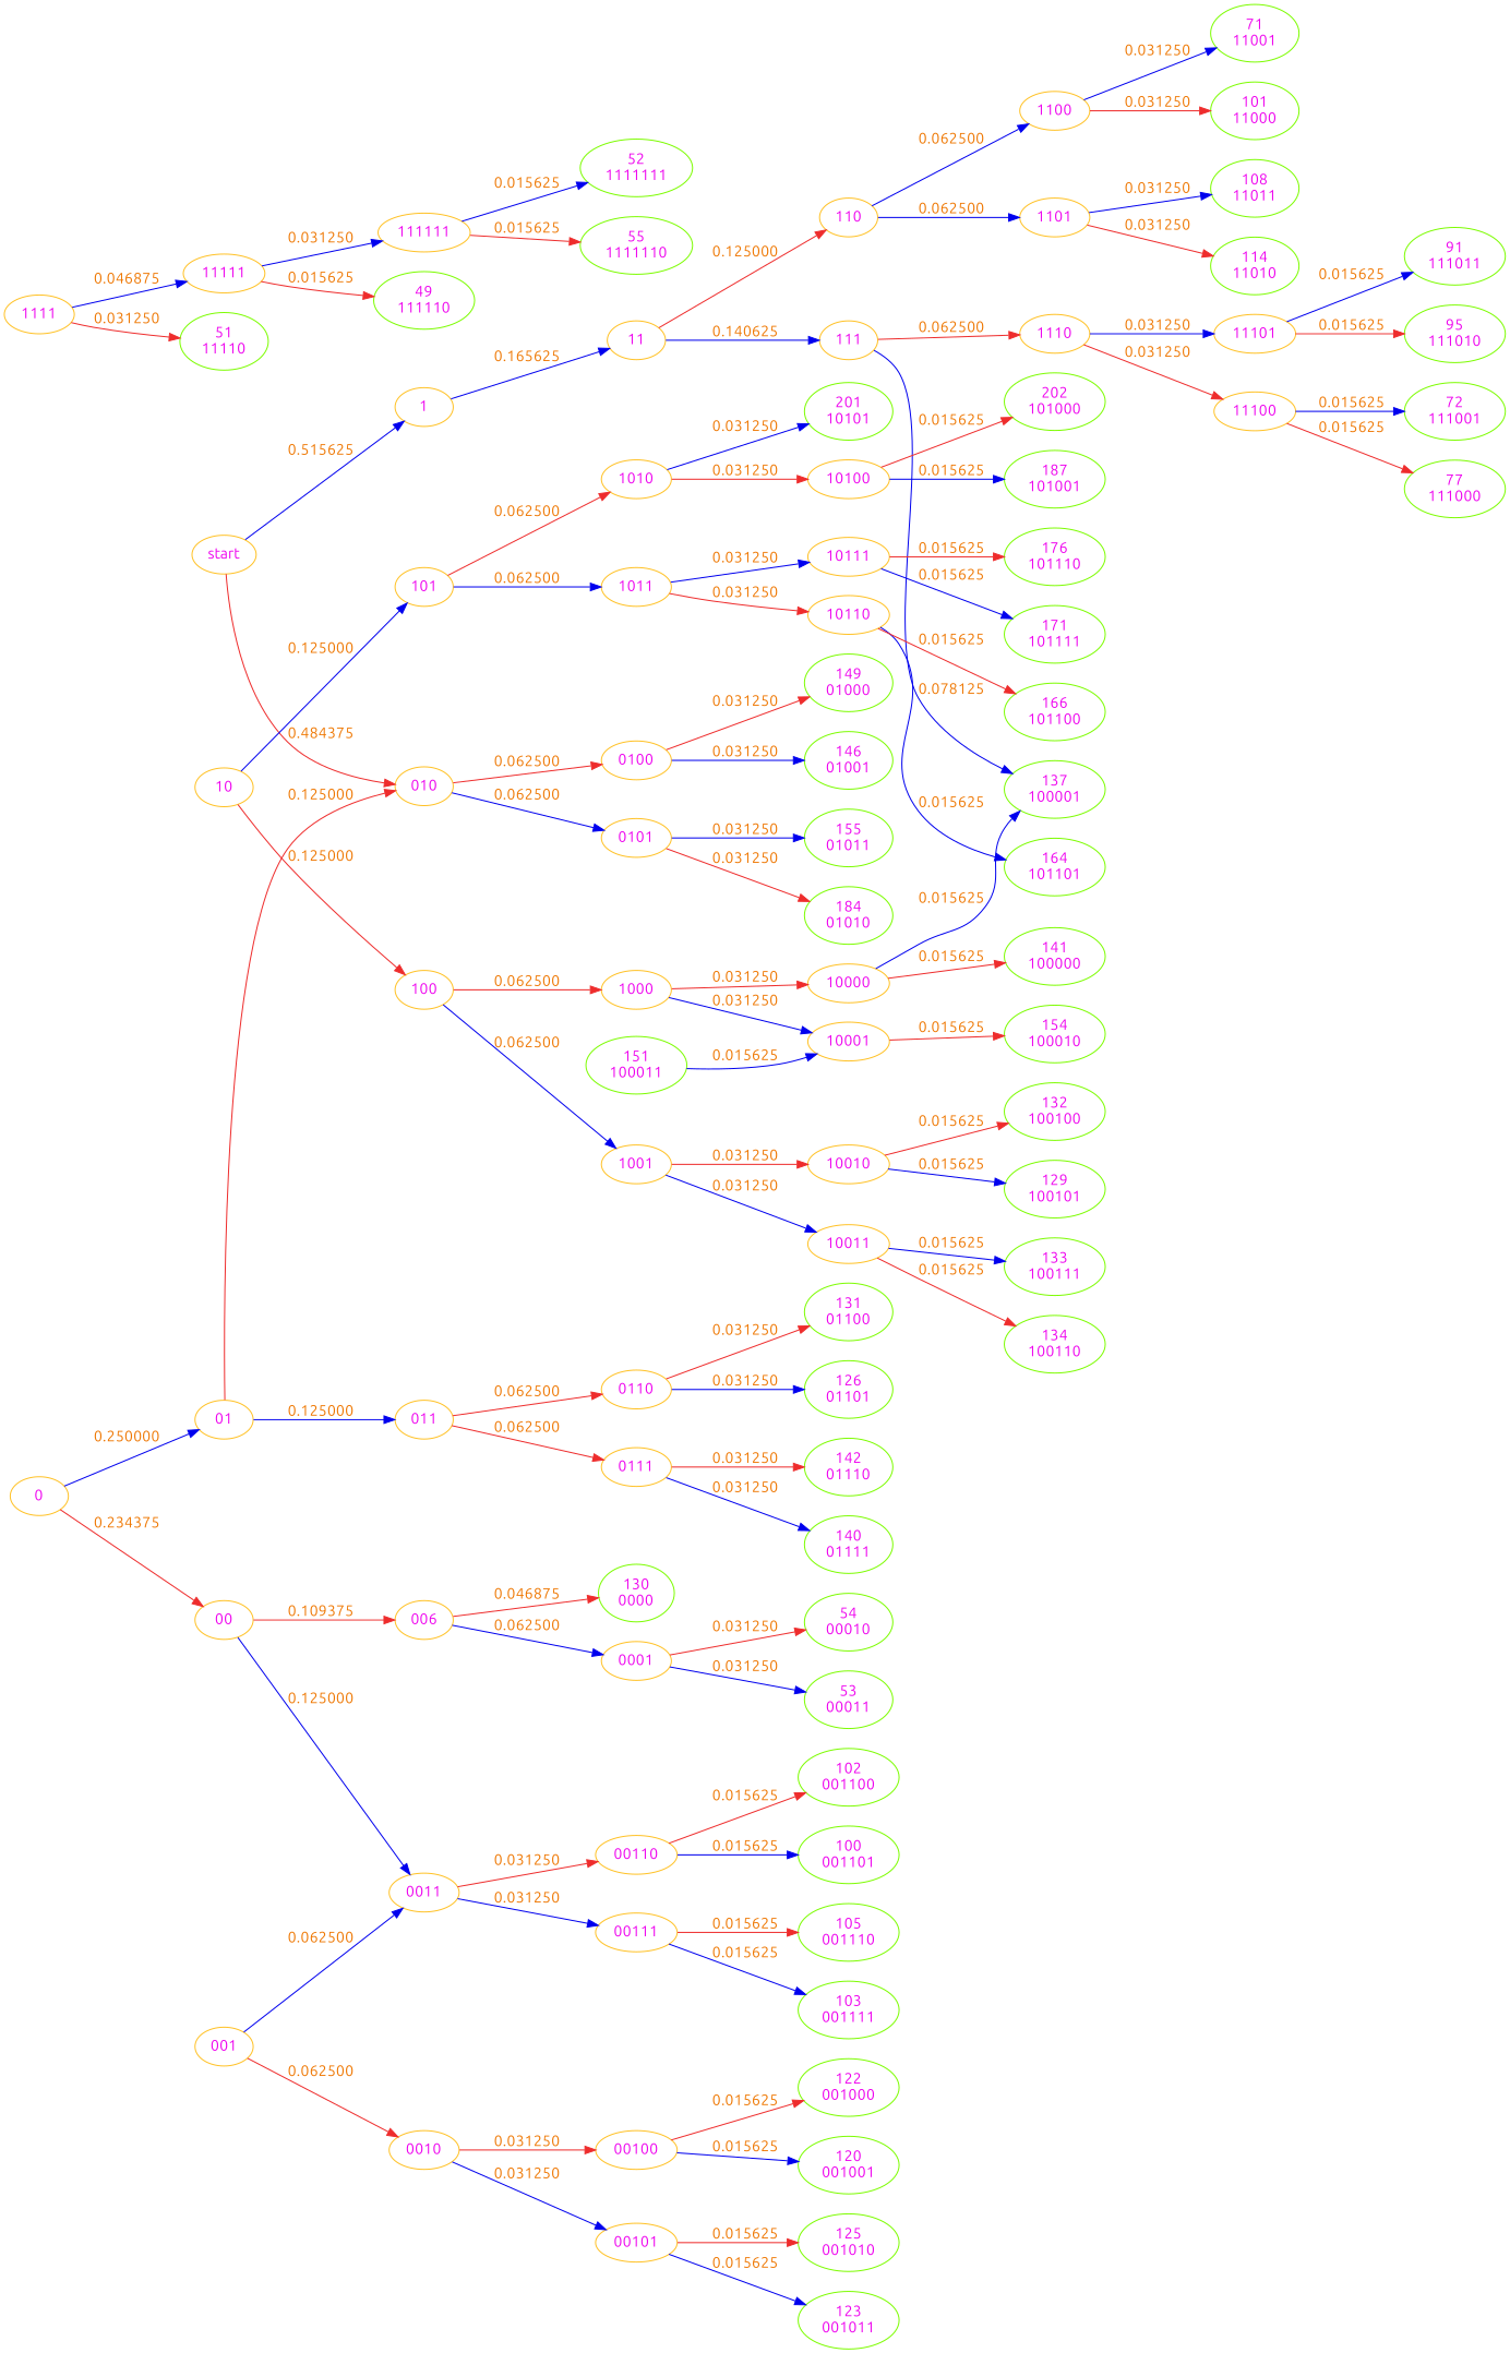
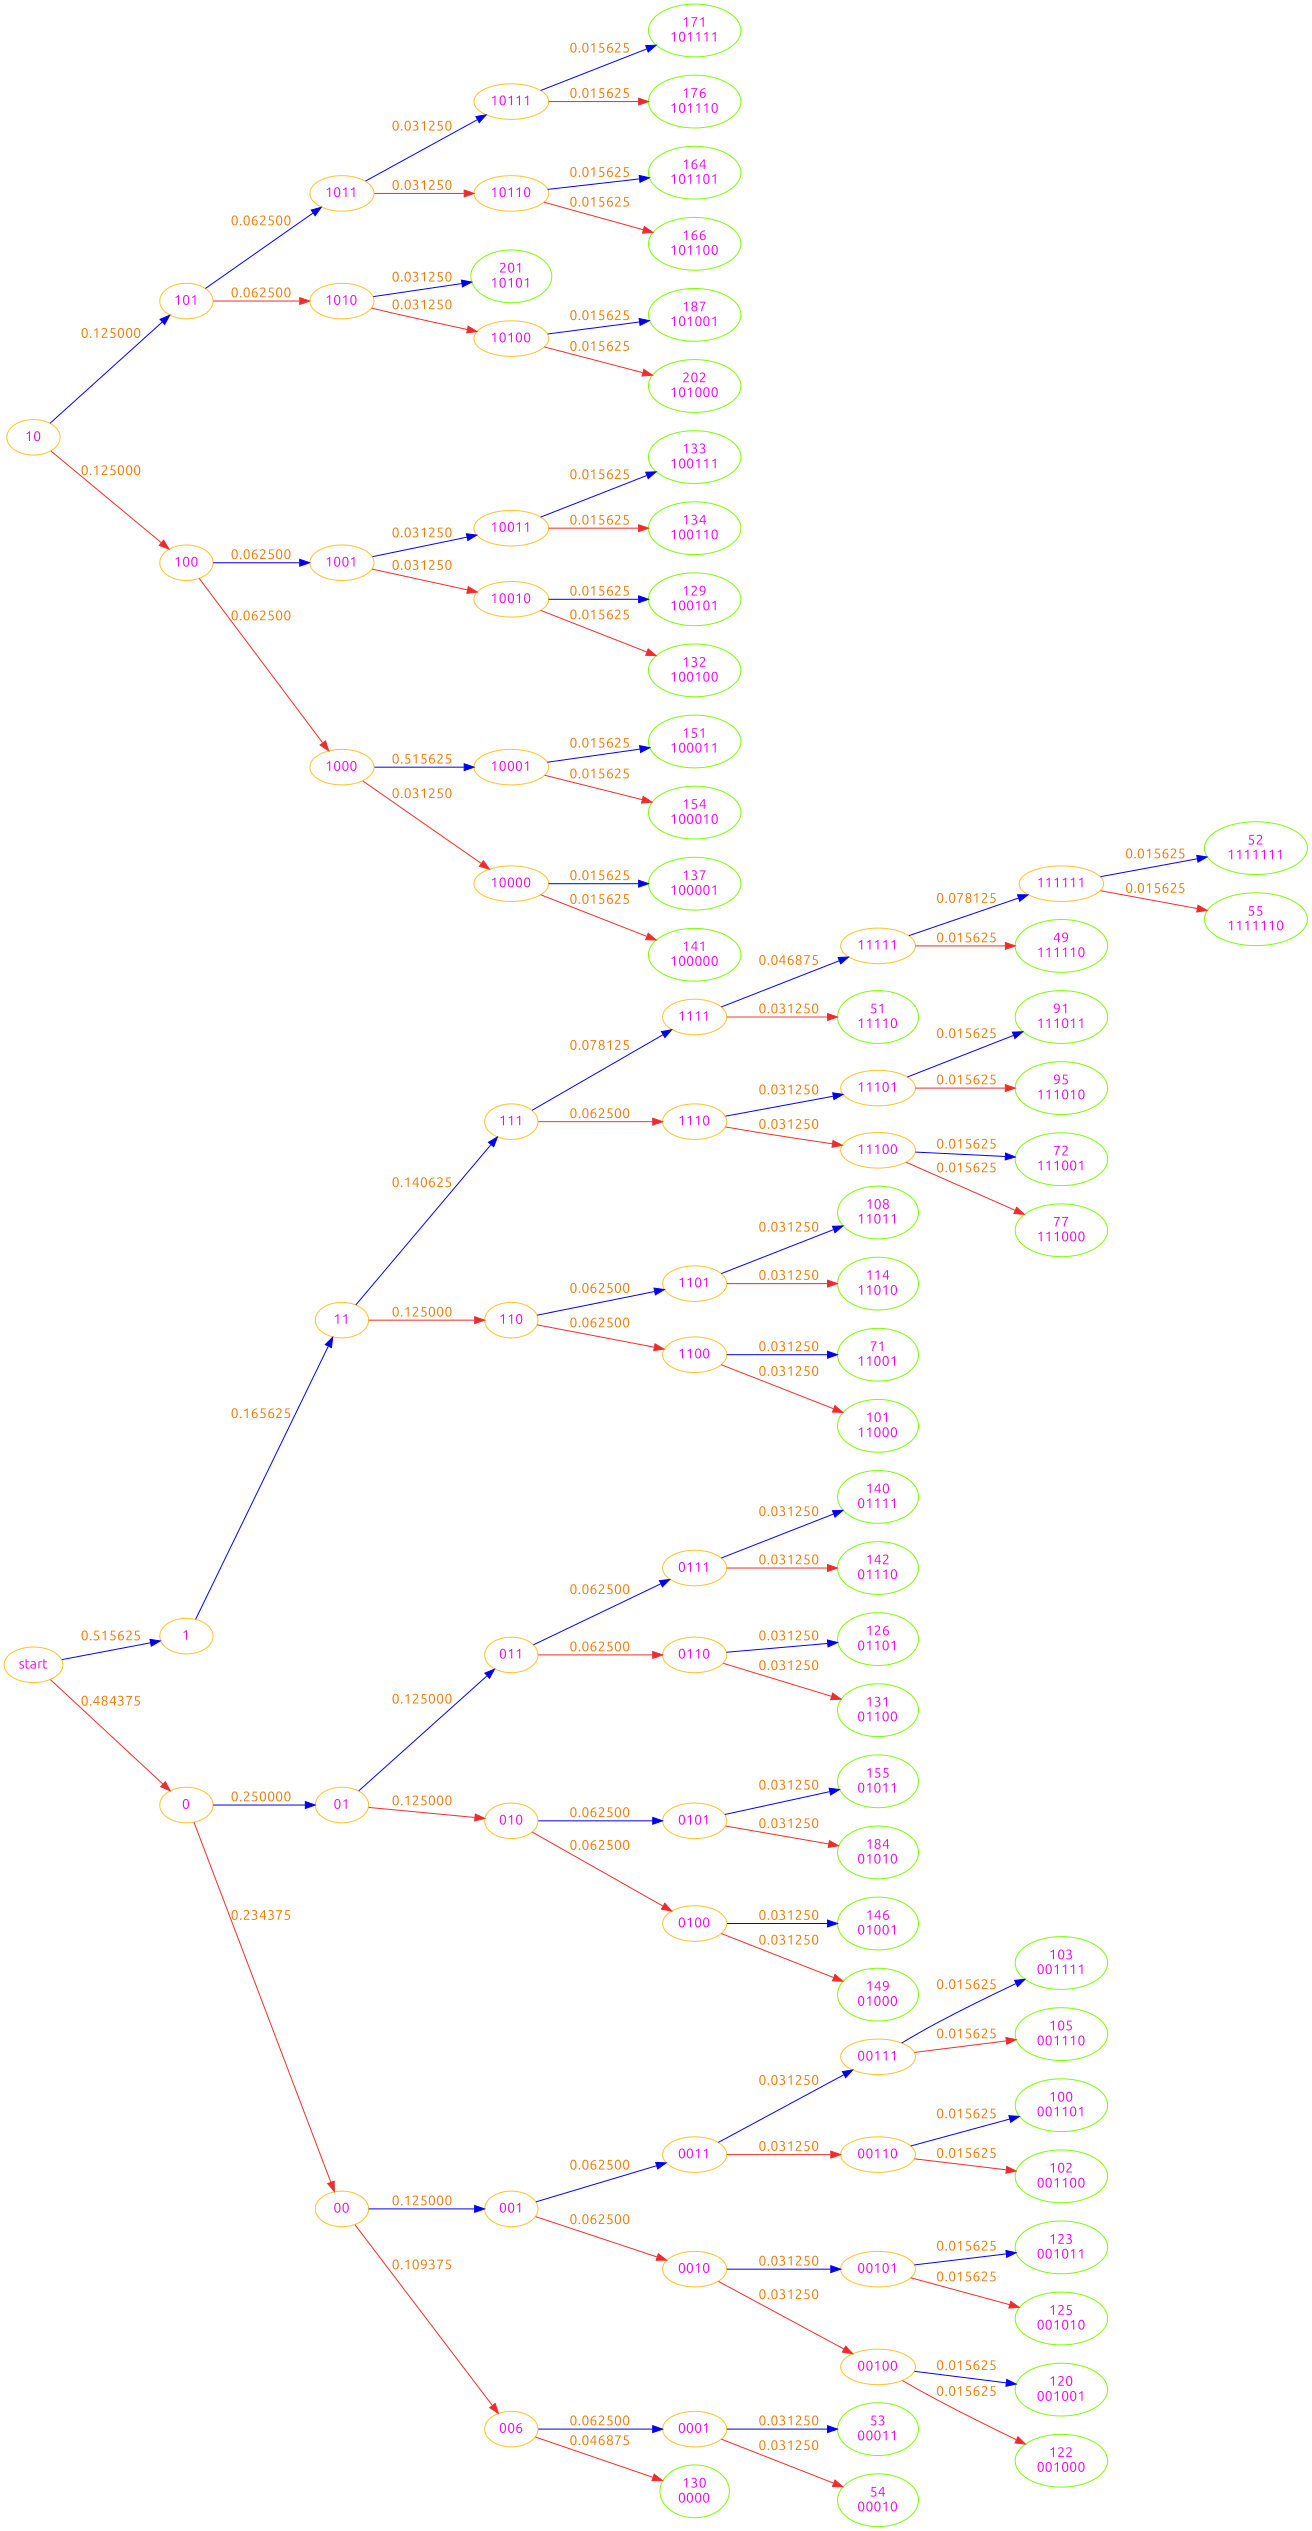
  digraph {
    fontname=Ubuntu
    minlen=1.5
    rankdir=LR
    ration=fill
    node [color=lawngreen fontcolor=magenta2 fontname=Ubuntu labelfontsize=35]
    edge [color=blue2 fontcolor=darkorange2 fontname=Ubuntu labelfontsize=25]
    start [color=goldenrod1]
    1 [color=goldenrod1]
    0 [color=goldenrod1]
    11 [color=goldenrod1]
    01 [color=goldenrod1]
    00 [color=goldenrod1]
    111 [color=goldenrod1]
    110 [color=goldenrod1]
    10 [color=goldenrod1]
    101 [color=goldenrod1]
    100 [color=goldenrod1]
    011 [color=goldenrod1]
    010 [color=goldenrod1]
    001 [color=goldenrod1]
    n15 [color=goldenrod1 label=006]
    1111 [color=goldenrod1]
    1110 [color=goldenrod1]
    1101 [color=goldenrod1]
    1100 [color=goldenrod1]
    1011 [color=goldenrod1]
    1010 [color=goldenrod1]
    1001 [color=goldenrod1]
    1000 [color=goldenrod1]
    0111 [color=goldenrod1]
    0110 [color=goldenrod1]
    0101 [color=goldenrod1]
    0100 [color=goldenrod1]
    0011 [color=goldenrod1]
    0010 [color=goldenrod1]
    0001 [color=goldenrod1]
    n31 [label=<130<BR/>0000>]
    11111 [color=goldenrod1]
    n33 [label=<51<BR/>11110>]
    11101 [color=goldenrod1]
    11100 [color=goldenrod1]
    n36 [label=<108<BR/>11011>]
    n37 [label=<114<BR/>11010>]
    n38 [label=<71<BR/>11001>]
    n39 [label=<101<BR/>11000>]
    10111 [color=goldenrod1]
    10110 [color=goldenrod1]
    n42 [label=<201<BR/>10101>]
    10100 [color=goldenrod1]
    10011 [color=goldenrod1]
    10010 [color=goldenrod1]
    10001 [color=goldenrod1]
    10000 [color=goldenrod1]
    n48 [label=<140<BR/>01111>]
    n49 [label=<142<BR/>01110>]
    n50 [label=<126<BR/>01101>]
    n51 [label=<131<BR/>01100>]
    n52 [label=<155<BR/>01011>]
    n53 [label=<184<BR/>01010>]
    n54 [label=<146<BR/>01001>]
    n55 [label=<149<BR/>01000>]
    00111 [color=goldenrod1]
    00110 [color=goldenrod1]
    00101 [color=goldenrod1]
    00100 [color=goldenrod1]
    n60 [label=<53<BR/>00011>]
    n61 [label=<54<BR/>00010>]
    111111 [color=goldenrod1]
    n63 [label=<49<BR/>111110>]
    n64 [label=<91<BR/>111011>]
    n65 [label=<95<BR/>111010>]
    n66 [label=<72<BR/>111001>]
    n67 [label=<77<BR/>111000>]
    n68 [label=<171<BR/>101111>]
    n69 [label=<176<BR/>101110>]
    n70 [label=<164<BR/>101101>]
    n71 [label=<166<BR/>101100>]
    n72 [label=<187<BR/>101001>]
    n73 [label=<202<BR/>101000>]
    n74 [label=<133<BR/>100111>]
    n75 [label=<134<BR/>100110>]
    n76 [label=<129<BR/>100101>]
    n77 [label=<132<BR/>100100>]
    n78 [label=<151<BR/>100011>]
    n79 [label=<154<BR/>100010>]
    n80 [label=<137<BR/>100001>]
    n81 [label=<141<BR/>100000>]
    n82 [label=<103<BR/>001111>]
    n83 [label=<105<BR/>001110>]
    n84 [label=<100<BR/>001101>]
    n85 [label=<102<BR/>001100>]
    n86 [label=<123<BR/>001011>]
    n87 [label=<125<BR/>001010>]
    n88 [label=<120<BR/>001001>]
    n89 [label=<122<BR/>001000>]
    n90 [label=<52<BR/>1111111>]
    n91 [label=<55<BR/>1111110>]
    start -> 1 [label=0.515625]
-   start -> 010 [color=firebrick2 label=0.484375 labelfontsize=35]
+   start -> 0 [color=firebrick2 label=0.484375 labelfontsize=35]
    1 -> 11 [label=0.165625]
    0 -> 01 [label=0.250000]
    0 -> 00 [color=firebrick2 label=0.234375 labelfontsize=35]
    11 -> 111 [label=0.140625]
    11 -> 110 [color=firebrick2 label=0.125000 labelfontsize=35]
    01 -> 011 [label=0.125000]
    01 -> 010 [color=firebrick2 label=0.125000 labelfontsize=35]
-   00 -> 0011 [label=0.125000]
+   00 -> 001 [label=0.125000]
    00 -> n15 [color=firebrick2 label=0.109375 labelfontsize=35]
-   111 -> n80 [label=0.078125]
+   111 -> 1111 [label=0.078125]
    111 -> 1110 [color=firebrick2 label=0.062500 labelfontsize=35]
    110 -> 1101 [label=0.062500]
-   110 -> 1100 [label=0.062500 labelfontsize=35]
+   110 -> 1100 [color=firebrick2 label=0.062500 labelfontsize=35]
    10 -> 101 [label=0.125000]
    10 -> 100 [color=firebrick2 label=0.125000 labelfontsize=35]
    101 -> 1011 [label=0.062500]
    101 -> 1010 [color=firebrick2 label=0.062500 labelfontsize=35]
    100 -> 1001 [label=0.062500]
    100 -> 1000 [color=firebrick2 label=0.062500 labelfontsize=35]
-   011 -> 0111 [color=firebrick2 label=0.062500]
+   011 -> 0111 [label=0.062500]
    011 -> 0110 [color=firebrick2 label=0.062500 labelfontsize=35]
    010 -> 0101 [label=0.062500]
    010 -> 0100 [color=firebrick2 label=0.062500 labelfontsize=35]
    001 -> 0011 [label=0.062500]
    001 -> 0010 [color=firebrick2 label=0.062500 labelfontsize=35]
    n15 -> 0001 [label=0.062500]
    n15 -> n31 [color=firebrick2 label=0.046875 labelfontsize=35]
    1111 -> 11111 [label=0.046875]
    1111 -> n33 [color=firebrick2 label=0.031250 labelfontsize=35]
    1110 -> 11101 [label=0.031250]
    1110 -> 11100 [color=firebrick2 label=0.031250 labelfontsize=35]
    1101 -> n36 [label=0.031250]
    1101 -> n37 [color=firebrick2 label=0.031250 labelfontsize=35]
    1100 -> n38 [label=0.031250]
    1100 -> n39 [color=firebrick2 label=0.031250 labelfontsize=35]
    1011 -> 10111 [label=0.031250]
    1011 -> 10110 [color=firebrick2 label=0.031250 labelfontsize=35]
    1010 -> n42 [label=0.031250]
    1010 -> 10100 [color=firebrick2 label=0.031250 labelfontsize=35]
    1001 -> 10011 [label=0.031250]
    1001 -> 10010 [color=firebrick2 label=0.031250 labelfontsize=35]
-   1000 -> 10001 [label=0.031250]
+   1000 -> 10001 [label=0.515625]
    1000 -> 10000 [color=firebrick2 label=0.031250 labelfontsize=35]
    0111 -> n48 [label=0.031250]
    0111 -> n49 [color=firebrick2 label=0.031250 labelfontsize=35]
    0110 -> n50 [label=0.031250]
    0110 -> n51 [color=firebrick2 label=0.031250 labelfontsize=35]
    0101 -> n52 [label=0.031250]
    0101 -> n53 [color=firebrick2 label=0.031250 labelfontsize=35]
    0100 -> n54 [label=0.031250]
    0100 -> n55 [color=firebrick2 label=0.031250 labelfontsize=35]
    0011 -> 00111 [label=0.031250]
    0011 -> 00110 [color=firebrick2 label=0.031250 labelfontsize=35]
    0010 -> 00101 [label=0.031250]
    0010 -> 00100 [color=firebrick2 label=0.031250 labelfontsize=35]
    0001 -> n60 [label=0.031250]
    0001 -> n61 [color=firebrick2 label=0.031250 labelfontsize=35]
-   11111 -> 111111 [label=0.031250]
+   11111 -> 111111 [label=0.078125]
    11111 -> n63 [color=firebrick2 label=0.015625 labelfontsize=35]
    11101 -> n64 [label=0.015625]
    11101 -> n65 [color=firebrick2 label=0.015625 labelfontsize=35]
    11100 -> n66 [label=0.015625]
    11100 -> n67 [color=firebrick2 label=0.015625 labelfontsize=35]
    10111 -> n68 [label=0.015625]
    10111 -> n69 [color=firebrick2 label=0.015625 labelfontsize=35]
    10110 -> n70 [label=0.015625]
    10110 -> n71 [color=firebrick2 label=0.015625 labelfontsize=35]
    10100 -> n72 [label=0.015625]
    10100 -> n73 [color=firebrick2 label=0.015625 labelfontsize=35]
    10011 -> n74 [label=0.015625]
    10011 -> n75 [color=firebrick2 label=0.015625 labelfontsize=35]
    10010 -> n76 [label=0.015625]
    10010 -> n77 [color=firebrick2 label=0.015625 labelfontsize=35]
-   n78 -> 10001 [label=0.015625]
+   10001 -> n78 [label=0.015625]
    10001 -> n79 [color=firebrick2 label=0.015625 labelfontsize=35]
    10000 -> n80 [label=0.015625]
    10000 -> n81 [color=firebrick2 label=0.015625 labelfontsize=35]
    00111 -> n82 [label=0.015625]
    00111 -> n83 [color=firebrick2 label=0.015625 labelfontsize=35]
    00110 -> n84 [label=0.015625]
    00110 -> n85 [color=firebrick2 label=0.015625 labelfontsize=35]
    00101 -> n86 [label=0.015625]
    00101 -> n87 [color=firebrick2 label=0.015625 labelfontsize=35]
    00100 -> n88 [label=0.015625]
    00100 -> n89 [color=firebrick2 label=0.015625 labelfontsize=35]
    111111 -> n90 [label=0.015625]
    111111 -> n91 [color=firebrick2 label=0.015625 labelfontsize=35]
  }
